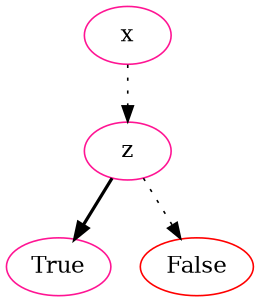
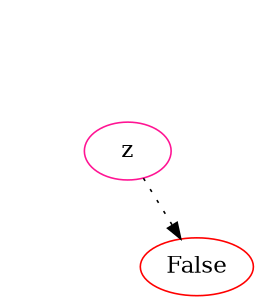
  digraph {
    node [color=deeppink]
    edge [fontcolor=gray style=dotted]
-   n1 [label=x]
    n2 [label=z]
-   n3 [label=True]
    n4 [color=red label=False]
-   n1 -> n2
-   n2 -> n3 [style=bold]
    n2 -> n4
  }
